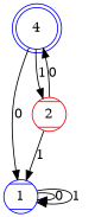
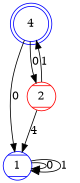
  digraph {
    node [color=blue shape=Mcircle style=striped]
    n1 [label=4 shape=doublecircle]
    1
    2 [color=red]
    n1 -> 1 [label=0]
-   n1 -> 2 [label=1]
+   n1 -> 2 [label=0]
    1 -> 1 [label=0]
    1 -> 1 [label=1]
-   2 -> n1 [label=0]
-   2 -> 1 [label=1]
+   2 -> n1 [label=1]
+   2 -> 1 [label=4]
  }
